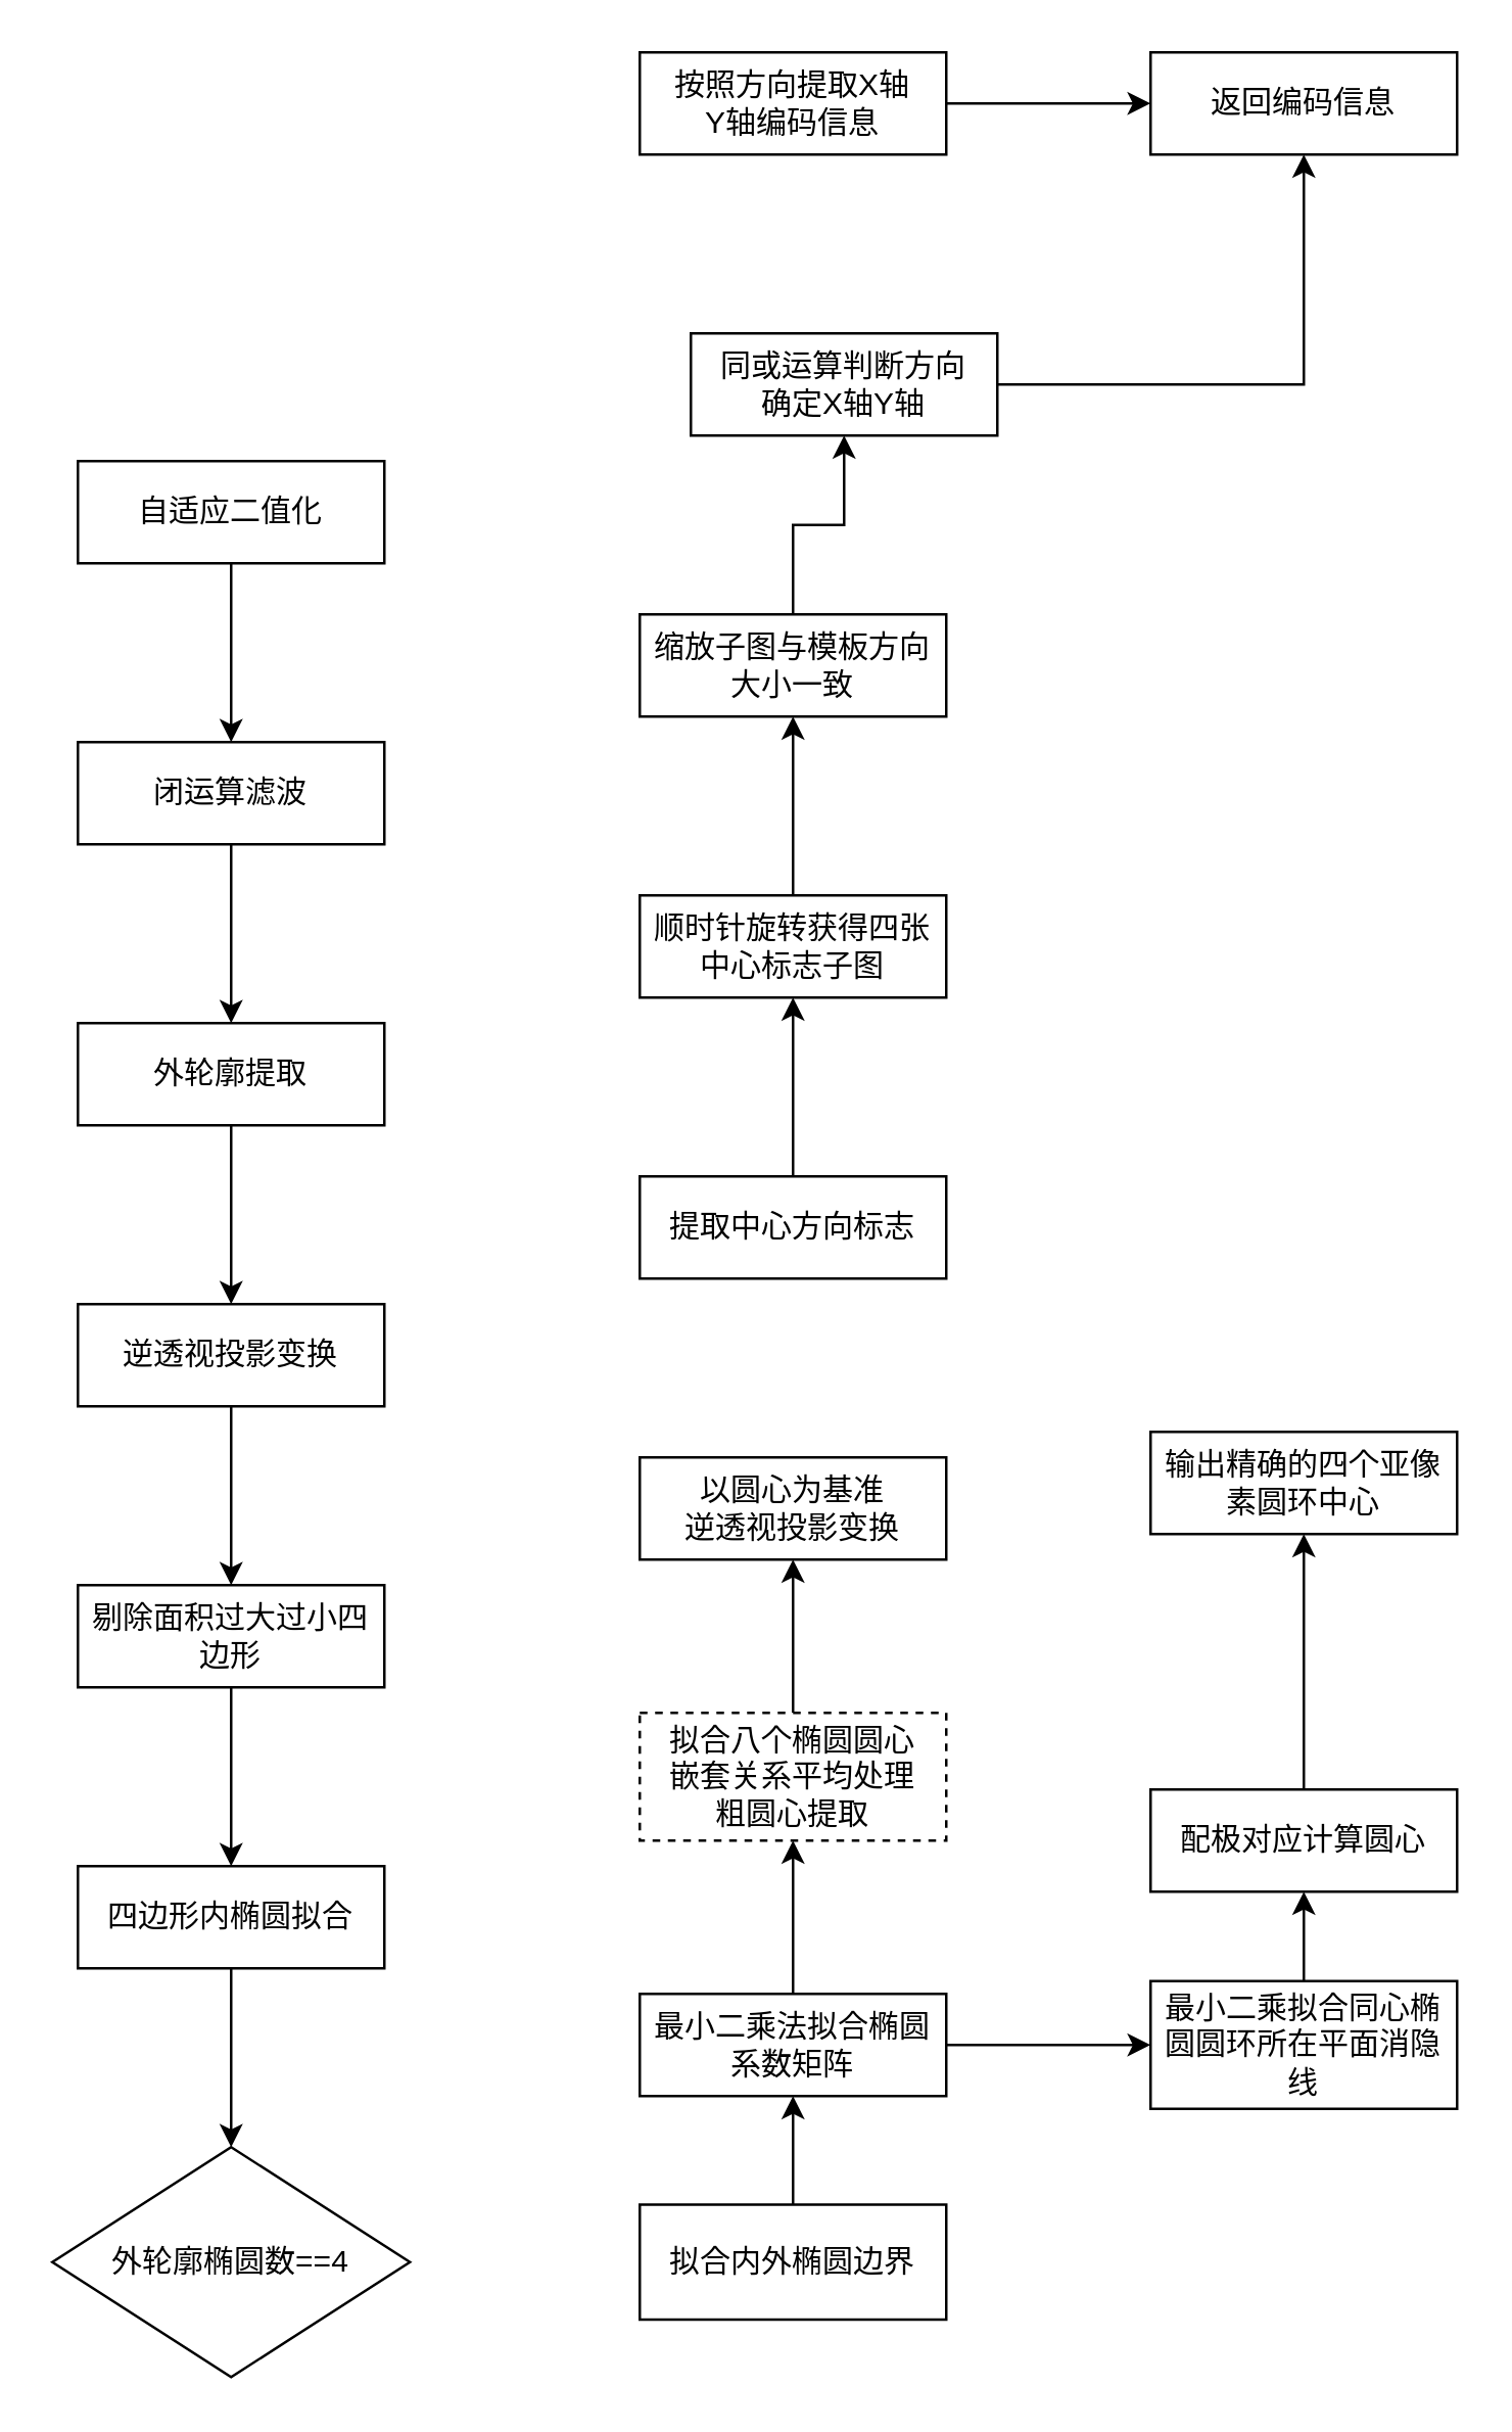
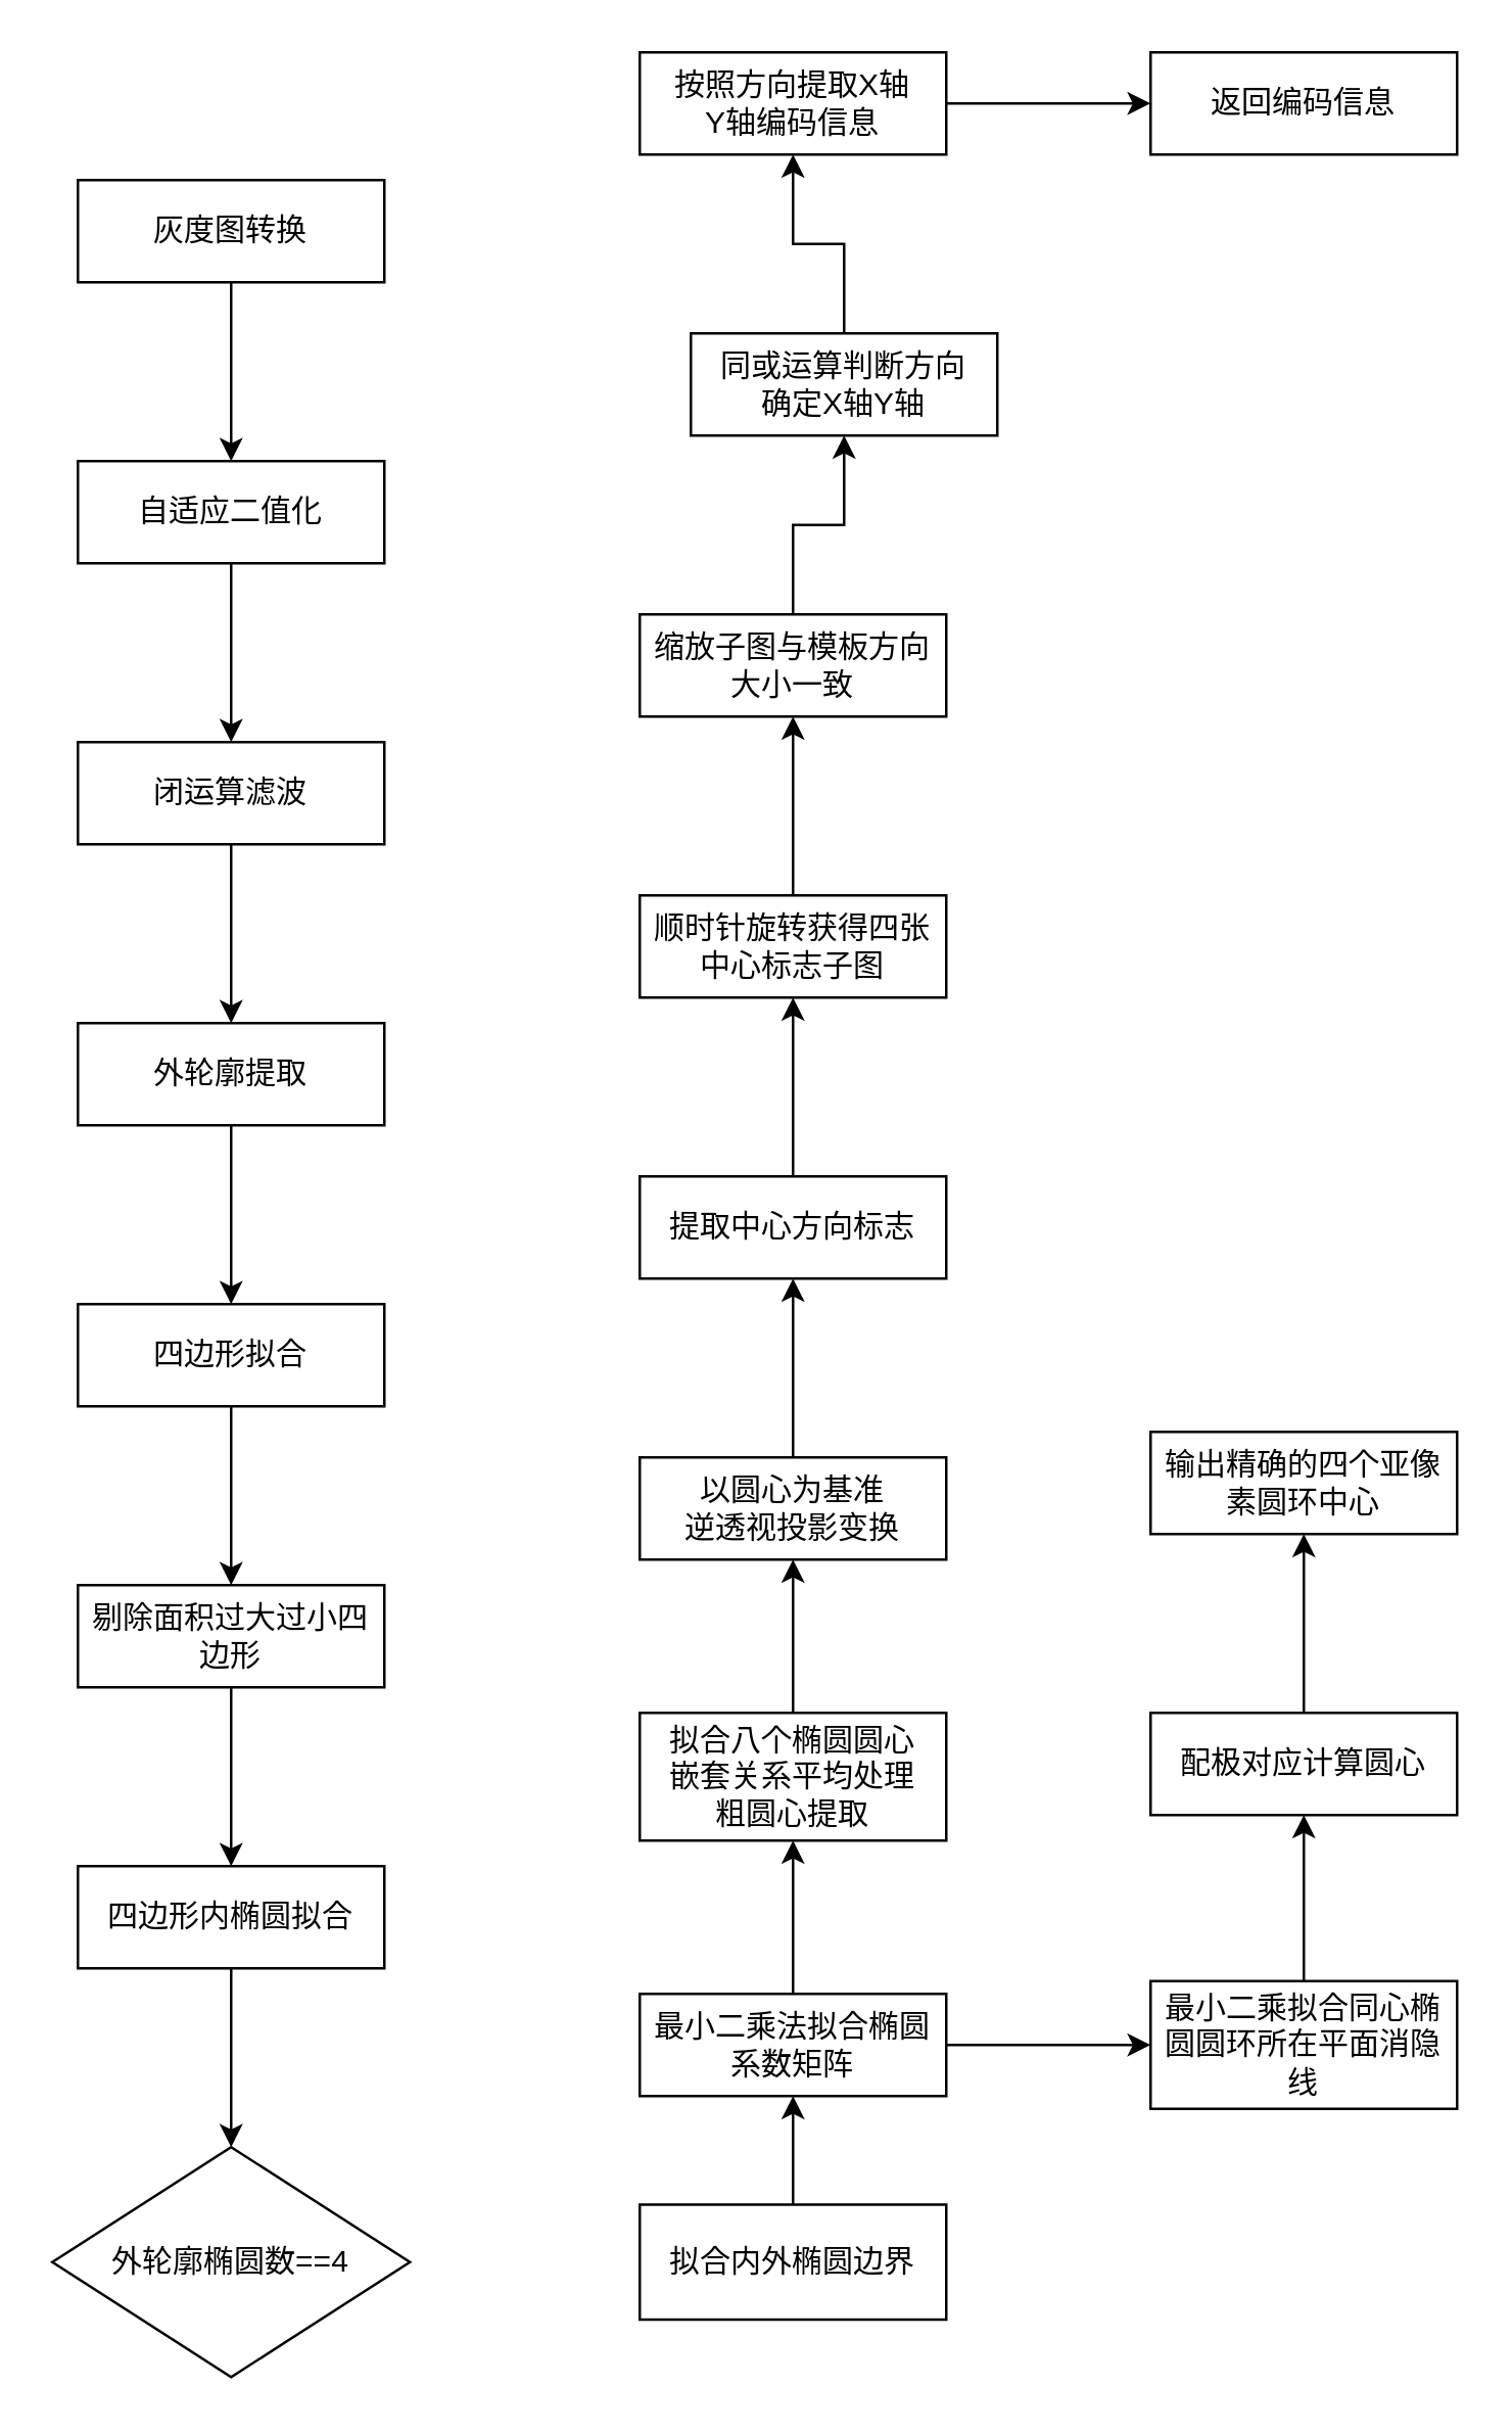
  <mxCell id="0" />
  <mxCell id="1" parent="0" />
+ <mxCell id="2" value="" style="edgeStyle=orthogonalEdgeStyle;rounded=0;orthogonalLoop=1;jettySize=auto;html=1;" edge="1" parent="1" source="3" target="5"><mxGeometry relative="1" as="geometry" /></mxCell>
+ <mxCell id="3" value="灰度图转换" style="rounded=0;whiteSpace=wrap;html=1;" vertex="1" parent="1"><mxGeometry x="30" y="70" width="120" height="40" as="geometry" /></mxCell>
  <mxCell id="4" value="" style="edgeStyle=orthogonalEdgeStyle;rounded=0;orthogonalLoop=1;jettySize=auto;html=1;" edge="1" parent="1" source="5" target="7"><mxGeometry relative="1" as="geometry" /></mxCell>
  <mxCell id="5" value="自适应二值化" style="whiteSpace=wrap;html=1;rounded=0;" vertex="1" parent="1"><mxGeometry x="30" y="180" width="120" height="40" as="geometry" /></mxCell>
  <mxCell id="6" value="" style="edgeStyle=orthogonalEdgeStyle;rounded=0;orthogonalLoop=1;jettySize=auto;html=1;" edge="1" parent="1" source="7" target="9"><mxGeometry relative="1" as="geometry" /></mxCell>
  <mxCell id="7" value="闭运算滤波" style="whiteSpace=wrap;html=1;rounded=0;" vertex="1" parent="1"><mxGeometry x="30" y="290" width="120" height="40" as="geometry" /></mxCell>
  <mxCell id="8" value="" style="edgeStyle=orthogonalEdgeStyle;rounded=0;orthogonalLoop=1;jettySize=auto;html=1;" edge="1" parent="1" source="9" target="11"><mxGeometry relative="1" as="geometry" /></mxCell>
  <mxCell id="9" value="外轮廓提取" style="whiteSpace=wrap;html=1;rounded=0;" vertex="1" parent="1"><mxGeometry x="30" y="400" width="120" height="40" as="geometry" /></mxCell>
  <mxCell id="10" value="" style="edgeStyle=orthogonalEdgeStyle;rounded=0;orthogonalLoop=1;jettySize=auto;html=1;" edge="1" parent="1" source="11" target="13"><mxGeometry relative="1" as="geometry" /></mxCell>
- <mxCell id="11" value="逆透视投影变换" style="whiteSpace=wrap;html=1;rounded=0;" vertex="1" parent="1"><mxGeometry x="30" y="510" width="120" height="40" as="geometry" /></mxCell>
+ <mxCell id="11" value="四边形拟合" style="whiteSpace=wrap;html=1;rounded=0;" vertex="1" parent="1"><mxGeometry x="30" y="510" width="120" height="40" as="geometry" /></mxCell>
  <mxCell id="12" value="" style="edgeStyle=orthogonalEdgeStyle;rounded=0;orthogonalLoop=1;jettySize=auto;html=1;" edge="1" parent="1" source="13" target="18"><mxGeometry relative="1" as="geometry" /></mxCell>
  <mxCell id="13" value="剔除面积过大过小四边形" style="whiteSpace=wrap;html=1;rounded=0;" vertex="1" parent="1"><mxGeometry x="30" y="620" width="120" height="40" as="geometry" /></mxCell>
  <mxCell id="14" value="&lt;span style=&quot;background-color: initial;&quot;&gt;外轮廓椭圆数==4&lt;/span&gt;" style="rhombus;whiteSpace=wrap;html=1;rounded=0;" vertex="1" parent="1"><mxGeometry x="20" y="840" width="140" height="90" as="geometry" /></mxCell>
  <mxCell id="15" value="" style="edgeStyle=orthogonalEdgeStyle;rounded=0;orthogonalLoop=1;jettySize=auto;html=1;" edge="1" parent="1" source="16" target="25"><mxGeometry relative="1" as="geometry" /></mxCell>
  <mxCell id="16" value="拟合内外椭圆边界" style="whiteSpace=wrap;html=1;rounded=0;" vertex="1" parent="1"><mxGeometry x="250" y="862.5" width="120" height="45" as="geometry" /></mxCell>
  <mxCell id="17" value="" style="edgeStyle=orthogonalEdgeStyle;rounded=0;orthogonalLoop=1;jettySize=auto;html=1;" edge="1" parent="1" source="18" target="14"><mxGeometry relative="1" as="geometry" /></mxCell>
  <mxCell id="18" value="四边形内椭圆拟合" style="whiteSpace=wrap;html=1;rounded=0;" vertex="1" parent="1"><mxGeometry x="30" y="730" width="120" height="40" as="geometry" /></mxCell>
  <mxCell id="19" value="" style="edgeStyle=orthogonalEdgeStyle;rounded=0;orthogonalLoop=1;jettySize=auto;html=1;" edge="1" parent="1" source="20" target="22"><mxGeometry relative="1" as="geometry" /></mxCell>
- <mxCell id="20" value="拟合八个椭圆圆心&lt;br&gt;嵌套关系平均处理&lt;div&gt;粗圆心提取&lt;/div&gt;" style="whiteSpace=wrap;html=1;rounded=0;dashed=1;" vertex="1" parent="1"><mxGeometry x="250" y="670" width="120" height="50" as="geometry" /></mxCell>
+ <mxCell id="20" value="拟合八个椭圆圆心&lt;br&gt;嵌套关系平均处理&lt;div&gt;粗圆心提取&lt;/div&gt;" style="whiteSpace=wrap;html=1;rounded=0;" vertex="1" parent="1"><mxGeometry x="250" y="670" width="120" height="50" as="geometry" /></mxCell>
+ <mxCell id="21" value="" style="edgeStyle=orthogonalEdgeStyle;rounded=0;orthogonalLoop=1;jettySize=auto;html=1;" edge="1" parent="1" source="22" target="27"><mxGeometry relative="1" as="geometry" /></mxCell>
  <mxCell id="22" value="以圆心为基准&lt;div&gt;逆透视投影变换&lt;/div&gt;" style="whiteSpace=wrap;html=1;rounded=0;" vertex="1" parent="1"><mxGeometry x="250" y="570" width="120" height="40" as="geometry" /></mxCell>
  <mxCell id="23" value="" style="edgeStyle=orthogonalEdgeStyle;rounded=0;orthogonalLoop=1;jettySize=auto;html=1;" edge="1" parent="1" source="25" target="20"><mxGeometry relative="1" as="geometry" /></mxCell>
  <mxCell id="24" value="" style="edgeStyle=orthogonalEdgeStyle;rounded=0;orthogonalLoop=1;jettySize=auto;html=1;" edge="1" parent="1" source="25" target="38"><mxGeometry relative="1" as="geometry" /></mxCell>
  <mxCell id="25" value="最小二乘法拟合椭圆系数矩阵" style="whiteSpace=wrap;html=1;rounded=0;" vertex="1" parent="1"><mxGeometry x="250" y="780" width="120" height="40" as="geometry" /></mxCell>
  <mxCell id="26" value="" style="edgeStyle=orthogonalEdgeStyle;rounded=0;orthogonalLoop=1;jettySize=auto;html=1;" edge="1" parent="1" source="27" target="29"><mxGeometry relative="1" as="geometry" /></mxCell>
  <mxCell id="27" value="提取中心方向标志" style="whiteSpace=wrap;html=1;rounded=0;" vertex="1" parent="1"><mxGeometry x="250" y="460" width="120" height="40" as="geometry" /></mxCell>
  <mxCell id="28" value="" style="edgeStyle=orthogonalEdgeStyle;rounded=0;orthogonalLoop=1;jettySize=auto;html=1;" edge="1" parent="1" source="29" target="31"><mxGeometry relative="1" as="geometry" /></mxCell>
  <mxCell id="29" value="顺时针旋转获得四张中心标志子图" style="whiteSpace=wrap;html=1;rounded=0;" vertex="1" parent="1"><mxGeometry x="250" y="350" width="120" height="40" as="geometry" /></mxCell>
  <mxCell id="30" value="" style="edgeStyle=orthogonalEdgeStyle;rounded=0;orthogonalLoop=1;jettySize=auto;html=1;" edge="1" parent="1" source="31" target="33"><mxGeometry relative="1" as="geometry" /></mxCell>
  <mxCell id="31" value="缩放子图与模板方向大小一致" style="whiteSpace=wrap;html=1;rounded=0;" vertex="1" parent="1"><mxGeometry x="250" y="240" width="120" height="40" as="geometry" /></mxCell>
- <mxCell id="32" value="" style="edgeStyle=orthogonalEdgeStyle;rounded=0;orthogonalLoop=1;jettySize=auto;html=1;" edge="1" parent="1" source="33" target="36"><mxGeometry relative="1" as="geometry" /></mxCell>
+ <mxCell id="32" value="" style="edgeStyle=orthogonalEdgeStyle;rounded=0;orthogonalLoop=1;jettySize=auto;html=1;" edge="1" parent="1" source="33" target="35"><mxGeometry relative="1" as="geometry" /></mxCell>
  <mxCell id="33" value="同或运算判断方向&lt;div&gt;确定X轴Y轴&lt;/div&gt;" style="whiteSpace=wrap;html=1;rounded=0;" vertex="1" parent="1"><mxGeometry x="270" y="130" width="120" height="40" as="geometry" /></mxCell>
  <mxCell id="34" value="" style="edgeStyle=orthogonalEdgeStyle;rounded=0;orthogonalLoop=1;jettySize=auto;html=1;" edge="1" parent="1" source="35" target="36"><mxGeometry relative="1" as="geometry" /></mxCell>
  <mxCell id="35" value="按照方向提取X轴&lt;div&gt;Y轴编码信息&lt;/div&gt;" style="whiteSpace=wrap;html=1;rounded=0;" vertex="1" parent="1"><mxGeometry x="250" y="20" width="120" height="40" as="geometry" /></mxCell>
  <mxCell id="36" value="返回编码信息" style="whiteSpace=wrap;html=1;rounded=0;" vertex="1" parent="1"><mxGeometry x="450" y="20" width="120" height="40" as="geometry" /></mxCell>
  <mxCell id="37" value="" style="edgeStyle=orthogonalEdgeStyle;rounded=0;orthogonalLoop=1;jettySize=auto;html=1;" edge="1" parent="1" source="38" target="40"><mxGeometry relative="1" as="geometry" /></mxCell>
  <mxCell id="38" value="最小二乘拟合同心椭圆圆环所在平面消隐线" style="whiteSpace=wrap;html=1;rounded=0;" vertex="1" parent="1"><mxGeometry x="450" y="775" width="120" height="50" as="geometry" /></mxCell>
  <mxCell id="39" value="" style="edgeStyle=orthogonalEdgeStyle;rounded=0;orthogonalLoop=1;jettySize=auto;html=1;" edge="1" parent="1" source="40" target="41"><mxGeometry relative="1" as="geometry" /></mxCell>
- <mxCell id="40" value="配极对应计算圆心" style="whiteSpace=wrap;html=1;rounded=0;" vertex="1" parent="1"><mxGeometry x="450" y="700" width="120" height="40" as="geometry" /></mxCell>
+ <mxCell id="40" value="配极对应计算圆心" style="whiteSpace=wrap;html=1;rounded=0;" vertex="1" parent="1"><mxGeometry x="450" y="670" width="120" height="40" as="geometry" /></mxCell>
  <mxCell id="41" value="输出精确的四个亚像素圆环中心" style="whiteSpace=wrap;html=1;rounded=0;" vertex="1" parent="1"><mxGeometry x="450" y="560" width="120" height="40" as="geometry" /></mxCell>
